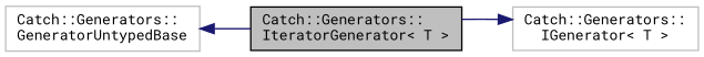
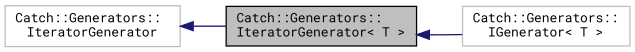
  digraph {
    fontname="Roboto Mono"
    rankdir=LR
    node [color=grey75 fillcolor=white fontname="Roboto Mono" fontsize=10 shape=record style=filled]
    edge [color=midnightblue dir=back fontname="Roboto Mono" fontsize=10 labelfontname=Helvetica labelfontsize=10 style=solid]
    n1 [color=black fillcolor=grey75 fontcolor=black height=0.2 label="Catch::Generators::\lIteratorGenerator\< T \>" width=0.4]
    n2 [height=0.2 label="Catch::Generators::\lIGenerator\< T \>" width=0.4]
-   n3 [height=0.2 label="Catch::Generators::\lGeneratorUntypedBase" width=0.4]
-   n2 -> n1
+   n3 [height=0.2 label="Catch::Generators::\lIteratorGenerator" width=0.4]
+   n1 -> n2
    n3 -> n1
  }
